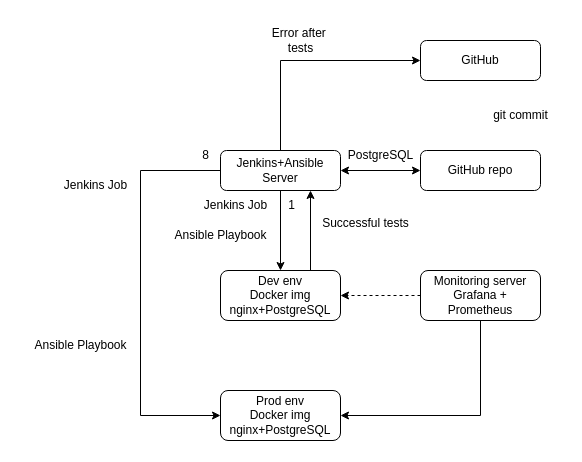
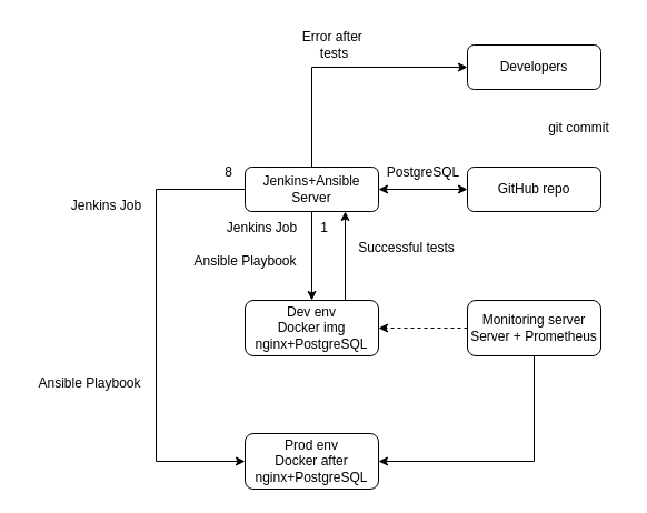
  <mxCell id="0" />
  <mxCell id="1" parent="0" />
  <mxCell id="2" value="&lt;div&gt;Jenkins+Ansible Server&lt;/div&gt;" style="rounded=1;whiteSpace=wrap;html=1;fontSize=12;glass=0;strokeWidth=1;shadow=0;" parent="1" vertex="1"><mxGeometry x="220" y="150" width="120" height="40" as="geometry" /></mxCell>
- <mxCell id="3" value="&lt;div&gt;Prod env&lt;/div&gt;&lt;div&gt;Docker img&lt;/div&gt;&lt;div&gt;nginx+PostgreSQL&lt;br&gt;&lt;/div&gt;" style="rounded=1;whiteSpace=wrap;html=1;fontSize=12;glass=0;strokeWidth=1;shadow=0;" parent="1" vertex="1"><mxGeometry x="220" y="390" width="120" height="50" as="geometry" /></mxCell>
+ <mxCell id="3" value="&lt;div&gt;Prod env&lt;/div&gt;&lt;div&gt;Docker after&lt;/div&gt;&lt;div&gt;nginx+PostgreSQL&lt;br&gt;&lt;/div&gt;" style="rounded=1;whiteSpace=wrap;html=1;fontSize=12;glass=0;strokeWidth=1;shadow=0;" parent="1" vertex="1"><mxGeometry x="220" y="390" width="120" height="50" as="geometry" /></mxCell>
  <mxCell id="4" value="GitHub repo" style="rounded=1;whiteSpace=wrap;html=1;fontSize=12;glass=0;strokeWidth=1;shadow=0;" parent="1" vertex="1"><mxGeometry x="420" y="150" width="120" height="40" as="geometry" /></mxCell>
- <mxCell id="5" value="GitHub" style="rounded=1;whiteSpace=wrap;html=1;fontSize=12;glass=0;strokeWidth=1;shadow=0;" parent="1" vertex="1"><mxGeometry x="420" y="40" width="120" height="40" as="geometry" /></mxCell>
+ <mxCell id="5" value="Developers" style="rounded=1;whiteSpace=wrap;html=1;fontSize=12;glass=0;strokeWidth=1;shadow=0;" parent="1" vertex="1"><mxGeometry x="420" y="40" width="120" height="40" as="geometry" /></mxCell>
  <mxCell id="6" value="&lt;div&gt;git commit&lt;/div&gt;" style="text;html=1;align=center;verticalAlign=middle;resizable=0;points=[];autosize=1;strokeColor=none;fillColor=none;" parent="1" vertex="1"><mxGeometry x="480" y="100" width="80" height="30" as="geometry" /></mxCell>
  <mxCell id="7" value="PostgreSQL" style="text;html=1;align=center;verticalAlign=middle;resizable=0;points=[];autosize=1;strokeColor=none;fillColor=none;" parent="1" vertex="1"><mxGeometry x="340" y="140" width="80" height="30" as="geometry" /></mxCell>
  <mxCell id="8" value="" style="endArrow=classic;startArrow=classic;html=1;rounded=0;" parent="1" source="2" target="4" edge="1"><mxGeometry width="50" height="50" relative="1" as="geometry"><mxPoint x="390" y="190" as="sourcePoint" /><mxPoint x="440" y="140" as="targetPoint" /></mxGeometry></mxCell>
  <mxCell id="9" value="Dev env&lt;br&gt;Docker img nginx+PostgreSQL" style="rounded=1;whiteSpace=wrap;html=1;fontSize=12;glass=0;strokeWidth=1;shadow=0;" parent="1" vertex="1"><mxGeometry x="220" y="270" width="120" height="50" as="geometry" /></mxCell>
  <mxCell id="10" value="&lt;div&gt;Jenkins Job&lt;/div&gt;" style="text;html=1;align=center;verticalAlign=middle;resizable=0;points=[];autosize=1;strokeColor=none;fillColor=none;" parent="1" vertex="1"><mxGeometry x="190" y="190" width="90" height="30" as="geometry" /></mxCell>
  <mxCell id="11" value="" style="endArrow=classic;html=1;rounded=0;" parent="1" source="2" target="5" edge="1"><mxGeometry width="50" height="50" relative="1" as="geometry"><mxPoint x="390" y="220" as="sourcePoint" /><mxPoint x="440" y="170" as="targetPoint" /><Array as="points"><mxPoint x="280" y="60" /></Array></mxGeometry></mxCell>
  <mxCell id="12" value="&lt;div&gt;Error after&amp;nbsp;&lt;/div&gt;&lt;div&gt;tests&lt;/div&gt;" style="text;html=1;align=center;verticalAlign=middle;resizable=0;points=[];autosize=1;strokeColor=none;fillColor=none;" parent="1" vertex="1"><mxGeometry x="260" y="20" width="80" height="40" as="geometry" /></mxCell>
  <mxCell id="13" value="Ansible Playbook" style="text;html=1;align=center;verticalAlign=middle;resizable=0;points=[];autosize=1;strokeColor=none;fillColor=none;" parent="1" vertex="1"><mxGeometry x="160" y="220" width="120" height="30" as="geometry" /></mxCell>
  <mxCell id="14" value="" style="endArrow=classic;html=1;rounded=0;" parent="1" source="2" target="9" edge="1"><mxGeometry width="50" height="50" relative="1" as="geometry"><mxPoint x="390" y="310" as="sourcePoint" /><mxPoint x="440" y="260" as="targetPoint" /></mxGeometry></mxCell>
  <mxCell id="15" value="" style="endArrow=classic;html=1;rounded=0;entryX=0.75;entryY=1;entryDx=0;entryDy=0;exitX=0.75;exitY=0;exitDx=0;exitDy=0;" parent="1" source="9" target="2" edge="1"><mxGeometry width="50" height="50" relative="1" as="geometry"><mxPoint x="400" y="310" as="sourcePoint" /><mxPoint x="450" y="260" as="targetPoint" /></mxGeometry></mxCell>
  <mxCell id="16" value="Successful tests" style="text;html=1;align=center;verticalAlign=middle;resizable=0;points=[];autosize=1;strokeColor=none;fillColor=none;" parent="1" vertex="1"><mxGeometry x="310" y="208" width="110" height="30" as="geometry" /></mxCell>
  <mxCell id="17" value="" style="endArrow=classic;html=1;rounded=0;exitX=0;exitY=0.5;exitDx=0;exitDy=0;entryX=0;entryY=0.5;entryDx=0;entryDy=0;" parent="1" source="2" target="3" edge="1"><mxGeometry width="50" height="50" relative="1" as="geometry"><mxPoint x="400" y="310" as="sourcePoint" /><mxPoint x="450" y="260" as="targetPoint" /><Array as="points"><mxPoint x="140" y="170" /><mxPoint x="140" y="415" /></Array></mxGeometry></mxCell>
  <mxCell id="18" value="1" style="text;html=1;align=center;verticalAlign=middle;resizable=0;points=[];autosize=1;strokeColor=none;fillColor=none;" parent="1" vertex="1"><mxGeometry x="276" y="190" width="30" height="30" as="geometry" /></mxCell>
  <mxCell id="19" value="8" style="text;html=1;align=center;verticalAlign=middle;resizable=0;points=[];autosize=1;strokeColor=none;fillColor=none;" parent="1" vertex="1"><mxGeometry x="190" y="140" width="30" height="30" as="geometry" /></mxCell>
  <mxCell id="20" value="Jenkins Job" style="text;html=1;align=center;verticalAlign=middle;resizable=0;points=[];autosize=1;strokeColor=none;fillColor=none;" vertex="1" parent="1"><mxGeometry x="50" y="170" width="90" height="30" as="geometry" /></mxCell>
  <mxCell id="21" value="Ansible Playbook" style="text;html=1;align=center;verticalAlign=middle;resizable=0;points=[];autosize=1;strokeColor=none;fillColor=none;" vertex="1" parent="1"><mxGeometry x="20" y="330" width="120" height="30" as="geometry" /></mxCell>
- <mxCell id="22" value="&lt;div&gt;Monitoring server&lt;/div&gt;&lt;div&gt;Grafana + Prometheus&lt;br&gt;&lt;/div&gt;" style="rounded=1;whiteSpace=wrap;html=1;fontSize=12;glass=0;strokeWidth=1;shadow=0;" vertex="1" parent="1"><mxGeometry x="420" y="270" width="120" height="50" as="geometry" /></mxCell>
+ <mxCell id="22" value="&lt;div&gt;Monitoring server&lt;/div&gt;&lt;div&gt;Server + Prometheus&lt;br&gt;&lt;/div&gt;" style="rounded=1;whiteSpace=wrap;html=1;fontSize=12;glass=0;strokeWidth=1;shadow=0;" vertex="1" parent="1"><mxGeometry x="420" y="270" width="120" height="50" as="geometry" /></mxCell>
  <mxCell id="23" value="" style="endArrow=classic;html=1;rounded=0;entryX=1;entryY=0.5;entryDx=0;entryDy=0;exitX=0;exitY=0.5;exitDx=0;exitDy=0;dashed=1;" edge="1" parent="1" source="22" target="9"><mxGeometry width="50" height="50" relative="1" as="geometry"><mxPoint x="440" y="290" as="sourcePoint" /><mxPoint x="490" y="240" as="targetPoint" /></mxGeometry></mxCell>
  <mxCell id="24" value="" style="endArrow=classic;html=1;rounded=0;entryX=1;entryY=0.5;entryDx=0;entryDy=0;exitX=0.5;exitY=1;exitDx=0;exitDy=0;" edge="1" parent="1" source="22" target="3"><mxGeometry width="50" height="50" relative="1" as="geometry"><mxPoint x="450" y="290" as="sourcePoint" /><mxPoint x="500" y="240" as="targetPoint" /><Array as="points"><mxPoint x="480" y="415" /></Array></mxGeometry></mxCell>
